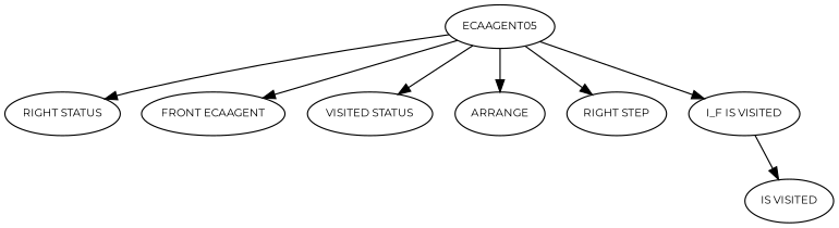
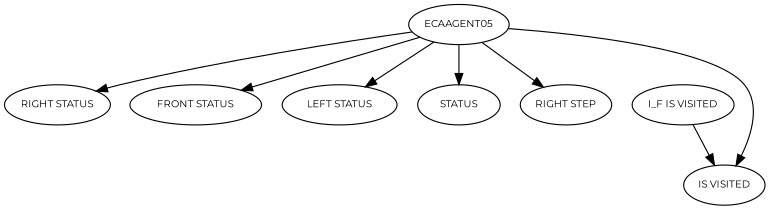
  strict digraph {
    bgcolor=white
    fontname=Montserrat
    ordering=out
    node [color=black fontname=Montserrat fontsize=9]
    edge [fontname=Montserrat]
    ECAAGENT05
    "RIGHT STATUS"
-   "FRONT STATUS" [label="FRONT ECAAGENT"]
-   "LEFT STATUS" [label="VISITED STATUS"]
-   ARRANGE
+   "FRONT STATUS"
+   "LEFT STATUS"
+   ARRANGE [label=STATUS]
    n6 [label="RIGHT STEP"]
    "I_F IS VISITED"
    "IS VISITED"
    ECAAGENT05 -> "RIGHT STATUS"
    ECAAGENT05 -> "FRONT STATUS"
    ECAAGENT05 -> "LEFT STATUS"
    ECAAGENT05 -> ARRANGE
    ECAAGENT05 -> n6
-   ECAAGENT05 -> "I_F IS VISITED"
+   ECAAGENT05 -> "IS VISITED"
    "I_F IS VISITED" -> "IS VISITED"
  }
